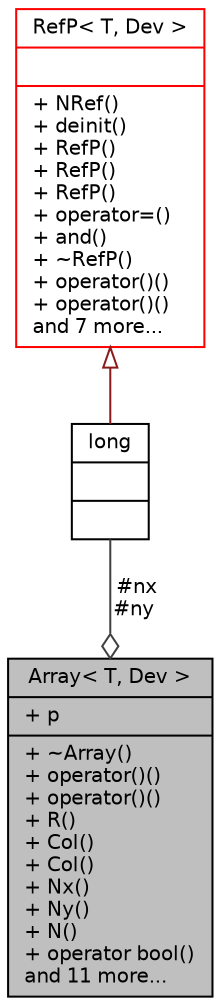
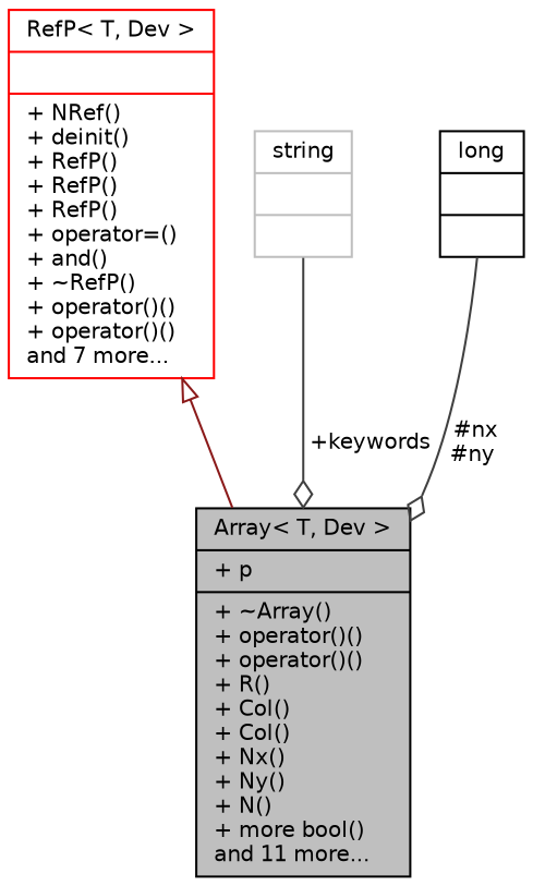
  digraph {
    node [color=black fontname=Helvetica fontsize=10 shape=record]
    edge [color=grey25 fontname=Helvetica fontsize=10 labelfontname=Helvetica labelfontsize=10 style=solid arrowhead=odiamond]
-   n1 [fillcolor=grey75 fontcolor=black height=0.2 label="{Array\< T, Dev \>\n|+ p\l|+ ~Array()\l+ operator()()\l+ operator()()\l+ R()\l+ Col()\l+ Col()\l+ Nx()\l+ Ny()\l+ N()\l+ operator bool()\land 11 more...\l}" style=filled width=0.4]
+   n1 [fillcolor=grey75 fontcolor=black height=0.2 label="{Array\< T, Dev \>\n|+ p\l|+ ~Array()\l+ operator()()\l+ operator()()\l+ R()\l+ Col()\l+ Col()\l+ Nx()\l+ Ny()\l+ N()\l+ more bool()\land 11 more...\l}" style=filled width=0.4]
    n2 [color=red height=0.2 label="{RefP\< T, Dev \>\n||+ NRef()\l+ deinit()\l+ RefP()\l+ RefP()\l+ RefP()\l+ operator=()\l+ and()\l+ ~RefP()\l+ operator()()\l+ operator()()\land 7 more...\l}" width=0.4]
+   n3 [color=grey75 height=0.2 label="{string\n||}" width=0.4]
    n4 [height=0.2 label="{long\n||}" width=0.4]
-   n2 -> n4 [arrowtail=onormal color=firebrick4 dir=back arrowhead=""]
+   n2 -> n1 [arrowtail=onormal color=firebrick4 dir=back arrowhead=""]
+   n3 -> n1 [label=" +keywords"]
    n4 -> n1 [label=" #nx\n#ny"]
  }
